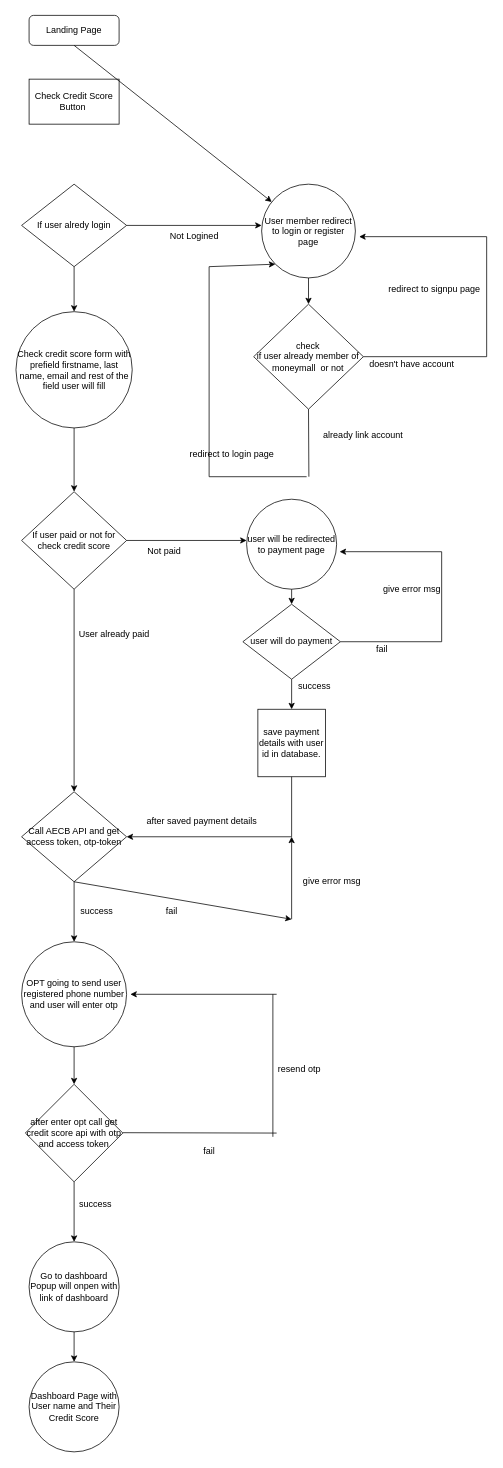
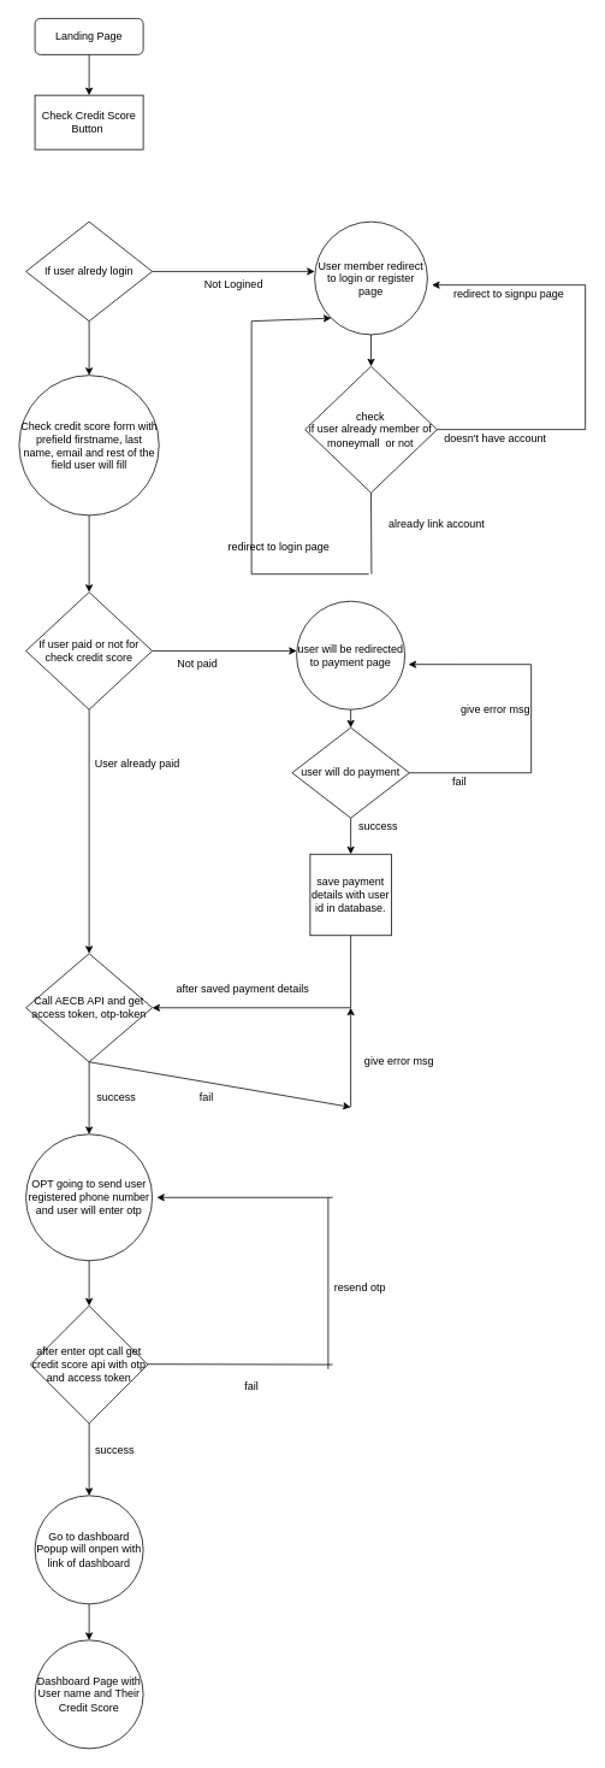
  <mxCell id="0" />
  <mxCell id="1" parent="0" />
  <mxCell id="2" value="Landing Page" style="rounded=1;whiteSpace=wrap;html=1;fontSize=12;glass=0;strokeWidth=1;shadow=0;" parent="1" vertex="1"><mxGeometry x="38" y="20" width="120" height="40" as="geometry" /></mxCell>
  <mxCell id="3" value="Check Credit Score Button&amp;nbsp;" style="rounded=0;whiteSpace=wrap;html=1;" vertex="1" parent="1"><mxGeometry x="38" y="105" width="120" height="60" as="geometry" /></mxCell>
- <mxCell id="4" value="" style="endArrow=classic;html=1;exitX=0.5;exitY=1;exitDx=0;exitDy=0;" edge="1" parent="1" source="2" target="10"><mxGeometry width="50" height="50" relative="1" as="geometry"><mxPoint x="98" y="50" as="sourcePoint" /><mxPoint x="98" y="100" as="targetPoint" /></mxGeometry></mxCell>
+ <mxCell id="4" value="" style="endArrow=classic;html=1;entryX=0.5;entryY=0;entryDx=0;entryDy=0;exitX=0.5;exitY=1;exitDx=0;exitDy=0;" edge="1" parent="1" source="2" target="3"><mxGeometry width="50" height="50" relative="1" as="geometry"><mxPoint x="98" y="50" as="sourcePoint" /><mxPoint x="98" y="100" as="targetPoint" /></mxGeometry></mxCell>
  <mxCell id="5" value="If user alredy login" style="rhombus;whiteSpace=wrap;html=1;" vertex="1" parent="1"><mxGeometry x="28" y="245" width="140" height="110" as="geometry" /></mxCell>
  <mxCell id="6" value="" style="endArrow=classic;html=1;exitX=1;exitY=0.5;exitDx=0;exitDy=0;" edge="1" parent="1" source="5"><mxGeometry width="50" height="50" relative="1" as="geometry"><mxPoint x="298" y="355" as="sourcePoint" /><mxPoint x="348" y="300" as="targetPoint" /></mxGeometry></mxCell>
  <mxCell id="7" value="Not Logined" style="text;html=1;align=center;verticalAlign=middle;resizable=0;points=[];autosize=1;" vertex="1" parent="1"><mxGeometry x="218" y="305" width="80" height="20" as="geometry" /></mxCell>
  <mxCell id="8" value="" style="endArrow=classic;html=1;exitX=0.5;exitY=1;exitDx=0;exitDy=0;" edge="1" parent="1" source="5"><mxGeometry width="50" height="50" relative="1" as="geometry"><mxPoint x="298" y="355" as="sourcePoint" /><mxPoint x="98" y="415" as="targetPoint" /></mxGeometry></mxCell>
  <mxCell id="9" value="Check credit score form with prefield firstname, last name, email and rest of the field user will fill" style="ellipse;whiteSpace=wrap;html=1;aspect=fixed;" vertex="1" parent="1"><mxGeometry x="20.5" y="415" width="155" height="155" as="geometry" /></mxCell>
  <mxCell id="10" value="User member redirect to login or register page" style="ellipse;whiteSpace=wrap;html=1;aspect=fixed;" vertex="1" parent="1"><mxGeometry x="348" y="245" width="125" height="125" as="geometry" /></mxCell>
  <mxCell id="11" value="If user paid or not for check credit score" style="rhombus;whiteSpace=wrap;html=1;" vertex="1" parent="1"><mxGeometry x="28" y="655" width="140" height="130" as="geometry" /></mxCell>
  <mxCell id="12" value="" style="endArrow=classic;html=1;entryX=0.5;entryY=0;entryDx=0;entryDy=0;exitX=0.5;exitY=1;exitDx=0;exitDy=0;" edge="1" parent="1" source="9" target="11"><mxGeometry width="50" height="50" relative="1" as="geometry"><mxPoint x="98" y="575" as="sourcePoint" /><mxPoint x="248" y="585" as="targetPoint" /></mxGeometry></mxCell>
  <mxCell id="13" value="" style="endArrow=classic;html=1;exitX=1;exitY=0.5;exitDx=0;exitDy=0;" edge="1" parent="1" source="11"><mxGeometry width="50" height="50" relative="1" as="geometry"><mxPoint x="238" y="695" as="sourcePoint" /><mxPoint x="328" y="720" as="targetPoint" /></mxGeometry></mxCell>
  <mxCell id="14" value="" style="endArrow=classic;html=1;exitX=0.5;exitY=1;exitDx=0;exitDy=0;entryX=0.5;entryY=0;entryDx=0;entryDy=0;" edge="1" parent="1" source="11"><mxGeometry width="50" height="50" relative="1" as="geometry"><mxPoint x="178" y="815" as="sourcePoint" /><mxPoint x="98" y="1055" as="targetPoint" /></mxGeometry></mxCell>
  <mxCell id="15" value="" style="endArrow=classic;html=1;exitX=0.5;exitY=1;exitDx=0;exitDy=0;" edge="1" parent="1" source="10" target="16"><mxGeometry width="50" height="50" relative="1" as="geometry"><mxPoint x="268" y="425" as="sourcePoint" /><mxPoint x="411" y="455" as="targetPoint" /></mxGeometry></mxCell>
  <mxCell id="16" value="check &lt;br&gt;if user already member of moneymall&amp;nbsp; or not" style="rhombus;whiteSpace=wrap;html=1;" vertex="1" parent="1"><mxGeometry x="337.38" y="405" width="146.25" height="140" as="geometry" /></mxCell>
  <mxCell id="17" value="" style="endArrow=none;html=1;exitX=1;exitY=0.5;exitDx=0;exitDy=0;" edge="1" parent="1" source="16"><mxGeometry width="50" height="50" relative="1" as="geometry"><mxPoint x="268" y="495" as="sourcePoint" /><mxPoint x="648" y="475" as="targetPoint" /></mxGeometry></mxCell>
  <mxCell id="18" value="doesn't have account" style="text;html=1;align=center;verticalAlign=middle;resizable=0;points=[];autosize=1;" vertex="1" parent="1"><mxGeometry x="483" y="475" width="130" height="20" as="geometry" /></mxCell>
  <mxCell id="19" value="" style="endArrow=none;html=1;" edge="1" parent="1"><mxGeometry width="50" height="50" relative="1" as="geometry"><mxPoint x="648" y="475" as="sourcePoint" /><mxPoint x="648" y="315" as="targetPoint" /></mxGeometry></mxCell>
  <mxCell id="20" value="" style="endArrow=classic;html=1;" edge="1" parent="1"><mxGeometry width="50" height="50" relative="1" as="geometry"><mxPoint x="648" y="315" as="sourcePoint" /><mxPoint x="478" y="315" as="targetPoint" /></mxGeometry></mxCell>
- <mxCell id="21" value="redirect to signpu page" style="text;html=1;align=center;verticalAlign=middle;resizable=0;points=[];autosize=1;" vertex="1" parent="1"><mxGeometry x="508" y="375" width="140" height="20" as="geometry" /></mxCell>
+ <mxCell id="21" value="redirect to signpu page" style="text;html=1;align=center;verticalAlign=middle;resizable=0;points=[];autosize=1;" vertex="1" parent="1"><mxGeometry x="493" y="315" width="140" height="20" as="geometry" /></mxCell>
  <mxCell id="22" value="already link account" style="text;html=1;align=center;verticalAlign=middle;resizable=0;points=[];autosize=1;" vertex="1" parent="1"><mxGeometry x="418" y="570" width="130" height="20" as="geometry" /></mxCell>
  <mxCell id="23" value="" style="endArrow=none;html=1;exitX=0.5;exitY=1;exitDx=0;exitDy=0;" edge="1" parent="1" source="16"><mxGeometry width="50" height="50" relative="1" as="geometry"><mxPoint x="258" y="525" as="sourcePoint" /><mxPoint x="411" y="635" as="targetPoint" /></mxGeometry></mxCell>
  <mxCell id="24" value="" style="endArrow=none;html=1;" edge="1" parent="1"><mxGeometry width="50" height="50" relative="1" as="geometry"><mxPoint x="408" y="635" as="sourcePoint" /><mxPoint x="278" y="635" as="targetPoint" /></mxGeometry></mxCell>
  <mxCell id="25" value="" style="endArrow=none;html=1;" edge="1" parent="1"><mxGeometry width="50" height="50" relative="1" as="geometry"><mxPoint x="278" y="635" as="sourcePoint" /><mxPoint x="278" y="355" as="targetPoint" /></mxGeometry></mxCell>
  <mxCell id="26" value="" style="endArrow=classic;html=1;entryX=0;entryY=1;entryDx=0;entryDy=0;" edge="1" parent="1" target="10"><mxGeometry width="50" height="50" relative="1" as="geometry"><mxPoint x="278" y="355" as="sourcePoint" /><mxPoint x="308" y="475" as="targetPoint" /></mxGeometry></mxCell>
  <mxCell id="27" value="redirect to login page" style="text;html=1;align=center;verticalAlign=middle;resizable=0;points=[];autosize=1;" vertex="1" parent="1"><mxGeometry x="243" y="595" width="130" height="20" as="geometry" /></mxCell>
  <mxCell id="28" value="user will be redirected to payment page" style="ellipse;whiteSpace=wrap;html=1;aspect=fixed;" vertex="1" parent="1"><mxGeometry x="328" y="665" width="120" height="120" as="geometry" /></mxCell>
  <mxCell id="29" value="Not paid" style="text;html=1;align=center;verticalAlign=middle;resizable=0;points=[];autosize=1;" vertex="1" parent="1"><mxGeometry x="188" y="725" width="60" height="20" as="geometry" /></mxCell>
  <mxCell id="30" value="User already paid&amp;nbsp;" style="text;html=1;align=center;verticalAlign=middle;resizable=0;points=[];autosize=1;" vertex="1" parent="1"><mxGeometry x="98" y="835" width="110" height="20" as="geometry" /></mxCell>
  <mxCell id="31" value="user will do payment" style="rhombus;whiteSpace=wrap;html=1;" vertex="1" parent="1"><mxGeometry x="323" y="805" width="130" height="100" as="geometry" /></mxCell>
  <mxCell id="32" value="" style="endArrow=classic;html=1;exitX=0.5;exitY=1;exitDx=0;exitDy=0;entryX=0.5;entryY=0;entryDx=0;entryDy=0;" edge="1" parent="1" source="28" target="31"><mxGeometry width="50" height="50" relative="1" as="geometry"><mxPoint x="288" y="905" as="sourcePoint" /><mxPoint x="338" y="855" as="targetPoint" /></mxGeometry></mxCell>
  <mxCell id="33" value="" style="endArrow=classic;html=1;exitX=0.5;exitY=1;exitDx=0;exitDy=0;" edge="1" parent="1" source="31"><mxGeometry width="50" height="50" relative="1" as="geometry"><mxPoint x="288" y="905" as="sourcePoint" /><mxPoint x="388" y="945" as="targetPoint" /></mxGeometry></mxCell>
  <mxCell id="34" value="success" style="text;html=1;align=center;verticalAlign=middle;resizable=0;points=[];autosize=1;" vertex="1" parent="1"><mxGeometry x="388" y="905" width="60" height="20" as="geometry" /></mxCell>
  <mxCell id="35" value="" style="endArrow=none;html=1;exitX=1;exitY=0.5;exitDx=0;exitDy=0;" edge="1" parent="1" source="31"><mxGeometry width="50" height="50" relative="1" as="geometry"><mxPoint x="288" y="905" as="sourcePoint" /><mxPoint x="588" y="855" as="targetPoint" /></mxGeometry></mxCell>
  <mxCell id="36" value="" style="endArrow=none;html=1;" edge="1" parent="1"><mxGeometry width="50" height="50" relative="1" as="geometry"><mxPoint x="588" y="855" as="sourcePoint" /><mxPoint x="588" y="735" as="targetPoint" /></mxGeometry></mxCell>
  <mxCell id="37" value="" style="endArrow=classic;html=1;entryX=1.033;entryY=0.583;entryDx=0;entryDy=0;entryPerimeter=0;" edge="1" parent="1" target="28"><mxGeometry width="50" height="50" relative="1" as="geometry"><mxPoint x="588" y="735" as="sourcePoint" /><mxPoint x="338" y="855" as="targetPoint" /></mxGeometry></mxCell>
  <mxCell id="38" value="fail" style="text;html=1;align=center;verticalAlign=middle;resizable=0;points=[];autosize=1;" vertex="1" parent="1"><mxGeometry x="493" y="855" width="30" height="20" as="geometry" /></mxCell>
  <mxCell id="39" value="give error msg" style="text;html=1;align=center;verticalAlign=middle;resizable=0;points=[];autosize=1;" vertex="1" parent="1"><mxGeometry x="503" y="775" width="90" height="20" as="geometry" /></mxCell>
  <mxCell id="40" value="save payment details with user id in database." style="whiteSpace=wrap;html=1;aspect=fixed;" vertex="1" parent="1"><mxGeometry x="343" y="945" width="90" height="90" as="geometry" /></mxCell>
  <mxCell id="41" value="" style="endArrow=none;html=1;exitX=0.5;exitY=1;exitDx=0;exitDy=0;" edge="1" parent="1" source="40"><mxGeometry width="50" height="50" relative="1" as="geometry"><mxPoint x="228" y="1025" as="sourcePoint" /><mxPoint x="388" y="1115" as="targetPoint" /></mxGeometry></mxCell>
  <mxCell id="42" value="" style="endArrow=classic;html=1;entryX=1;entryY=0.5;entryDx=0;entryDy=0;" edge="1" parent="1" target="43"><mxGeometry width="50" height="50" relative="1" as="geometry"><mxPoint x="388" y="1115" as="sourcePoint" /><mxPoint x="178" y="1114" as="targetPoint" /></mxGeometry></mxCell>
  <mxCell id="43" value="Call AECB API and get access token, otp-token" style="rhombus;whiteSpace=wrap;html=1;" vertex="1" parent="1"><mxGeometry x="28" y="1055" width="140" height="120" as="geometry" /></mxCell>
  <mxCell id="44" value="after saved payment details" style="text;html=1;align=center;verticalAlign=middle;resizable=0;points=[];autosize=1;" vertex="1" parent="1"><mxGeometry x="188" y="1085" width="160" height="20" as="geometry" /></mxCell>
  <mxCell id="45" value="" style="endArrow=classic;html=1;exitX=0.5;exitY=1;exitDx=0;exitDy=0;" edge="1" parent="1" source="43"><mxGeometry width="50" height="50" relative="1" as="geometry"><mxPoint x="228" y="1185" as="sourcePoint" /><mxPoint x="98" y="1255" as="targetPoint" /></mxGeometry></mxCell>
  <mxCell id="46" value="fail" style="text;html=1;align=center;verticalAlign=middle;resizable=0;points=[];autosize=1;" vertex="1" parent="1"><mxGeometry x="213" y="1205" width="30" height="20" as="geometry" /></mxCell>
  <mxCell id="47" value="give error msg&amp;nbsp;" style="text;html=1;align=center;verticalAlign=middle;resizable=0;points=[];autosize=1;" vertex="1" parent="1"><mxGeometry x="393" y="1165" width="100" height="20" as="geometry" /></mxCell>
  <mxCell id="48" value="success" style="text;html=1;align=center;verticalAlign=middle;resizable=0;points=[];autosize=1;" vertex="1" parent="1"><mxGeometry x="98" y="1205" width="60" height="20" as="geometry" /></mxCell>
  <mxCell id="49" value="" style="endArrow=classic;html=1;exitX=0.5;exitY=1;exitDx=0;exitDy=0;" edge="1" parent="1" source="43"><mxGeometry width="50" height="50" relative="1" as="geometry"><mxPoint x="228" y="1185" as="sourcePoint" /><mxPoint x="388" y="1225" as="targetPoint" /></mxGeometry></mxCell>
  <mxCell id="50" value="" style="endArrow=classic;html=1;" edge="1" parent="1"><mxGeometry width="50" height="50" relative="1" as="geometry"><mxPoint x="388" y="1225" as="sourcePoint" /><mxPoint x="388" y="1115" as="targetPoint" /></mxGeometry></mxCell>
  <mxCell id="51" value="OPT going to send user registered phone number and user will enter otp" style="ellipse;whiteSpace=wrap;html=1;aspect=fixed;" vertex="1" parent="1"><mxGeometry x="28" y="1255" width="140" height="140" as="geometry" /></mxCell>
  <mxCell id="52" value="after enter opt call get credit score api with otp and access token" style="rhombus;whiteSpace=wrap;html=1;" vertex="1" parent="1"><mxGeometry x="33" y="1445" width="130" height="130" as="geometry" /></mxCell>
  <mxCell id="53" value="" style="endArrow=classic;html=1;exitX=0.5;exitY=1;exitDx=0;exitDy=0;entryX=0.5;entryY=0;entryDx=0;entryDy=0;" edge="1" parent="1" source="51" target="52"><mxGeometry width="50" height="50" relative="1" as="geometry"><mxPoint x="208" y="1435" as="sourcePoint" /><mxPoint x="258" y="1385" as="targetPoint" /></mxGeometry></mxCell>
  <mxCell id="54" value="" style="endArrow=classic;html=1;exitX=0.5;exitY=1;exitDx=0;exitDy=0;" edge="1" parent="1" source="52"><mxGeometry width="50" height="50" relative="1" as="geometry"><mxPoint x="198" y="1605" as="sourcePoint" /><mxPoint x="98" y="1655" as="targetPoint" /></mxGeometry></mxCell>
  <mxCell id="55" value="success&amp;nbsp;" style="text;html=1;align=center;verticalAlign=middle;resizable=0;points=[];autosize=1;" vertex="1" parent="1"><mxGeometry x="98" y="1595" width="60" height="20" as="geometry" /></mxCell>
  <mxCell id="56" value="" style="endArrow=none;html=1;" edge="1" parent="1"><mxGeometry width="50" height="50" relative="1" as="geometry"><mxPoint x="163" y="1509.5" as="sourcePoint" /><mxPoint x="368" y="1510" as="targetPoint" /></mxGeometry></mxCell>
  <mxCell id="57" value="fail" style="text;html=1;align=center;verticalAlign=middle;resizable=0;points=[];autosize=1;" vertex="1" parent="1"><mxGeometry x="263" y="1525" width="30" height="20" as="geometry" /></mxCell>
  <mxCell id="58" value="" style="endArrow=none;html=1;" edge="1" parent="1"><mxGeometry width="50" height="50" relative="1" as="geometry"><mxPoint x="363" y="1515" as="sourcePoint" /><mxPoint x="363" y="1325" as="targetPoint" /></mxGeometry></mxCell>
  <mxCell id="59" value="" style="endArrow=classic;html=1;" edge="1" parent="1"><mxGeometry width="50" height="50" relative="1" as="geometry"><mxPoint x="368" y="1325" as="sourcePoint" /><mxPoint x="173" y="1325" as="targetPoint" /></mxGeometry></mxCell>
  <mxCell id="60" value="resend otp" style="text;html=1;align=center;verticalAlign=middle;resizable=0;points=[];autosize=1;" vertex="1" parent="1"><mxGeometry x="363" y="1415" width="70" height="20" as="geometry" /></mxCell>
  <mxCell id="61" value="Go to dashboard Popup will onpen with link of dashboard" style="ellipse;whiteSpace=wrap;html=1;aspect=fixed;" vertex="1" parent="1"><mxGeometry x="38" y="1655" width="120" height="120" as="geometry" /></mxCell>
  <mxCell id="62" value="" style="endArrow=classic;html=1;exitX=0.5;exitY=1;exitDx=0;exitDy=0;" edge="1" parent="1" source="61" target="63"><mxGeometry width="50" height="50" relative="1" as="geometry"><mxPoint x="148" y="1715" as="sourcePoint" /><mxPoint x="98" y="1835" as="targetPoint" /></mxGeometry></mxCell>
  <mxCell id="63" value="Dashboard Page with User name and Their Credit Score" style="ellipse;whiteSpace=wrap;html=1;aspect=fixed;" vertex="1" parent="1"><mxGeometry x="38" y="1815" width="120" height="120" as="geometry" /></mxCell>
